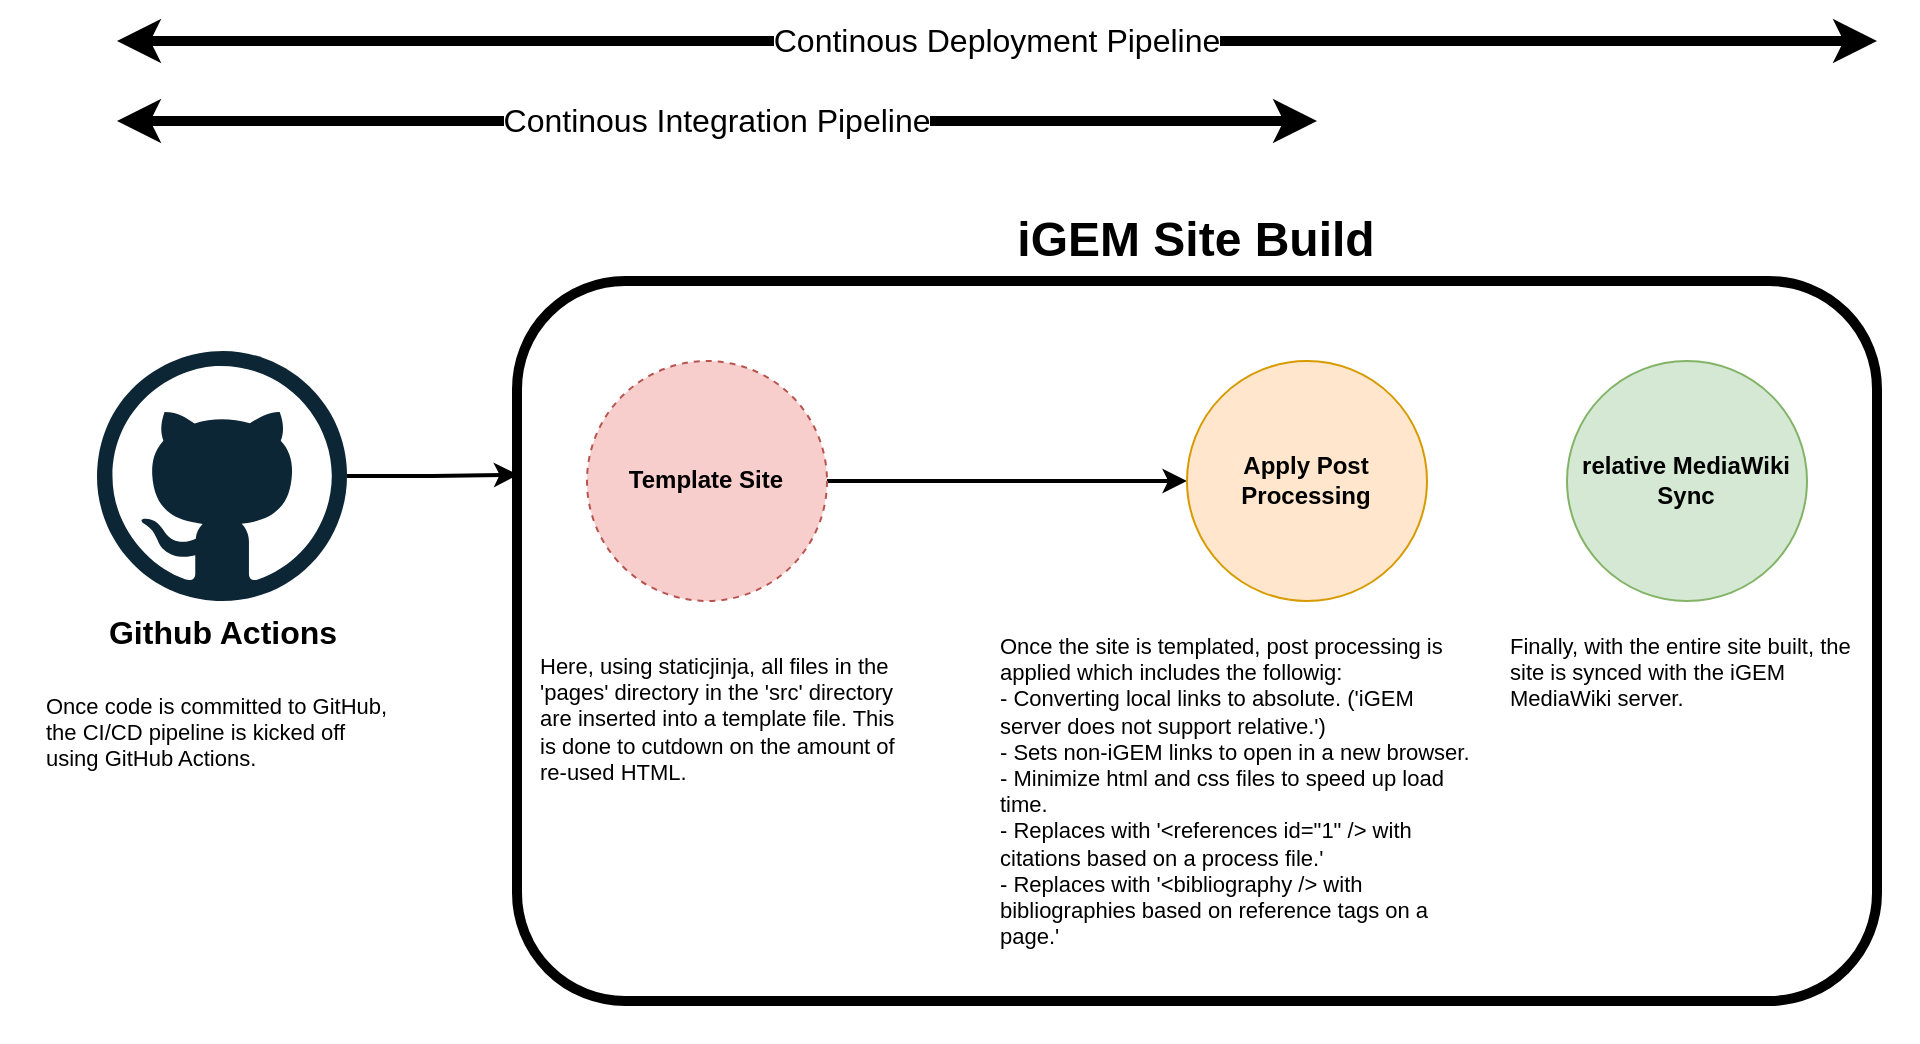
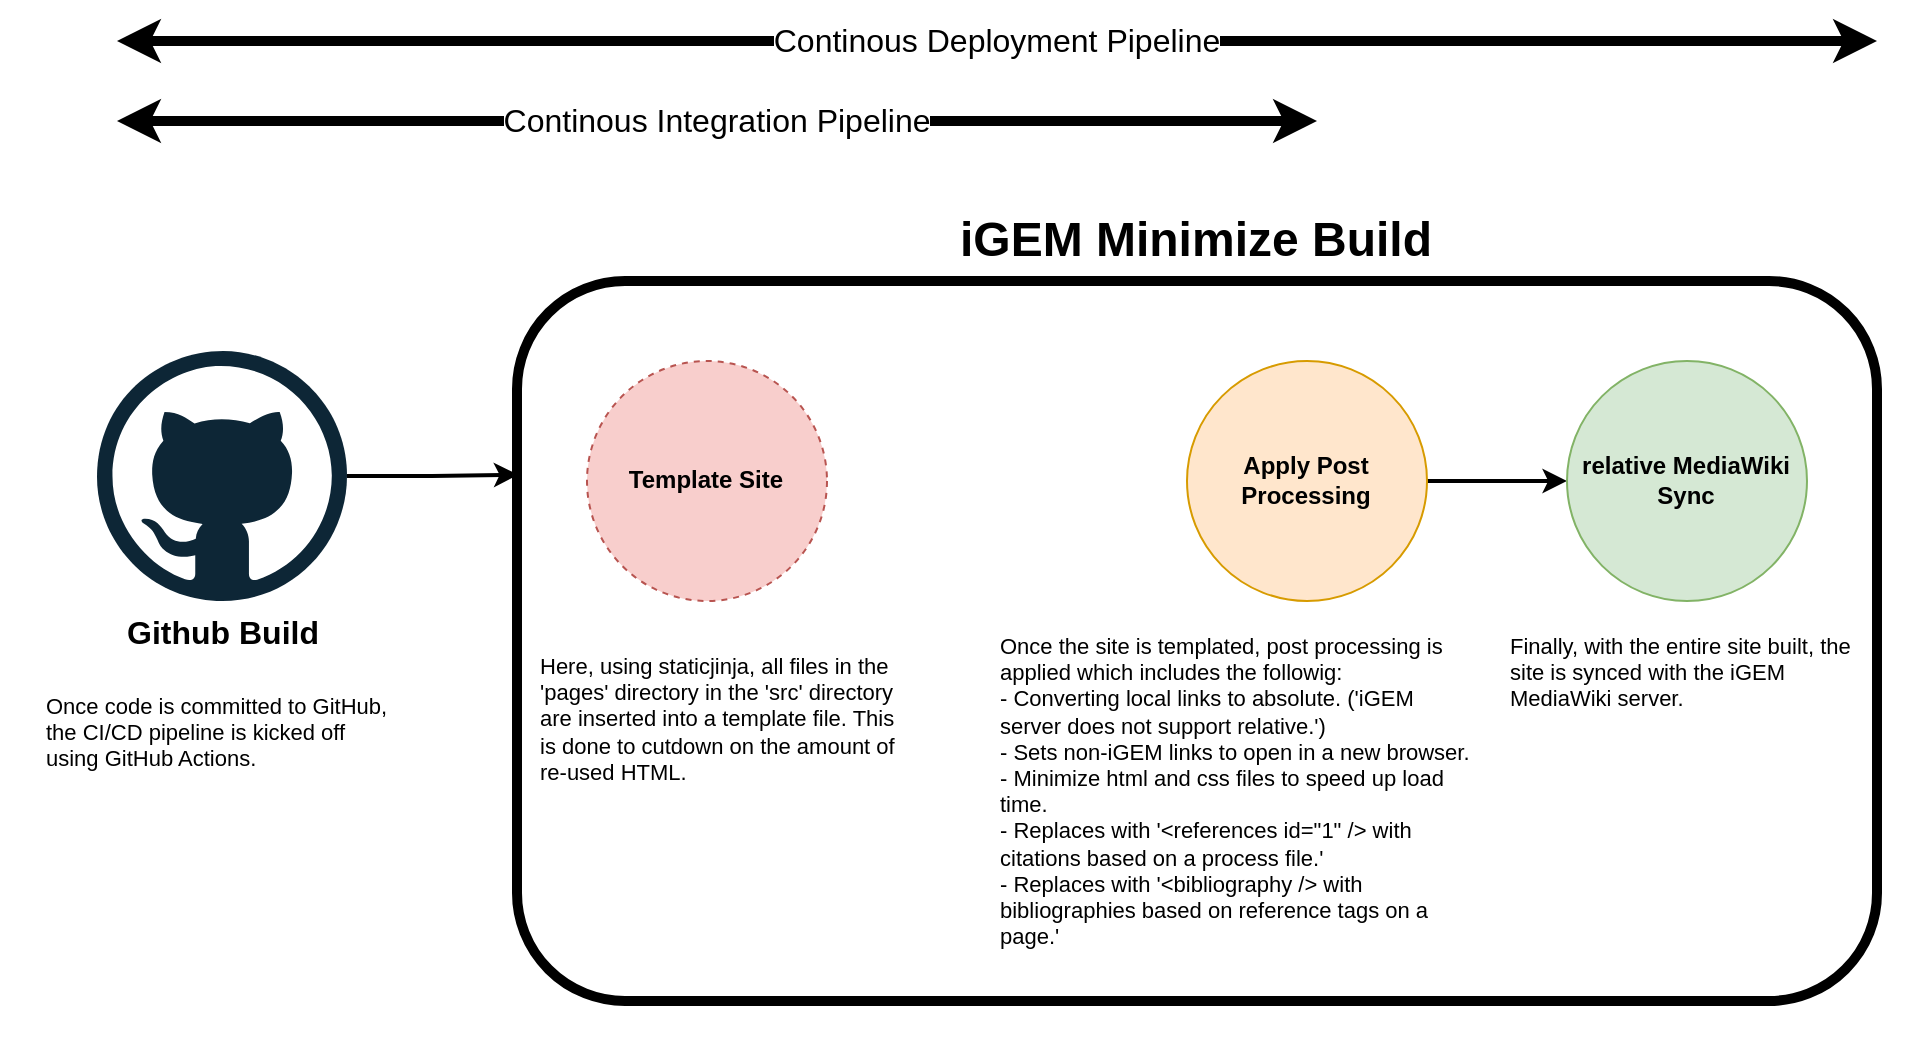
  <mxCell id="0" />
  <mxCell id="1" parent="0" />
  <mxCell id="2" style="edgeStyle=orthogonalEdgeStyle;rounded=0;orthogonalLoop=1;jettySize=auto;html=1;entryX=0.001;entryY=0.269;entryDx=0;entryDy=0;entryPerimeter=0;fontSize=11;strokeWidth=2;" edge="1" parent="1" source="3" target="4"><mxGeometry relative="1" as="geometry" /></mxCell>
- <mxCell id="3" value="Github Actions" style="dashed=0;outlineConnect=0;html=1;align=center;labelPosition=center;verticalLabelPosition=bottom;verticalAlign=top;shape=mxgraph.weblogos.github;fontSize=16;fontStyle=1" vertex="1" parent="1"><mxGeometry x="48" y="175" width="125" height="125" as="geometry" /></mxCell>
+ <mxCell id="3" value="Github Build" style="dashed=0;outlineConnect=0;html=1;align=center;labelPosition=center;verticalLabelPosition=bottom;verticalAlign=top;shape=mxgraph.weblogos.github;fontSize=16;fontStyle=1" vertex="1" parent="1"><mxGeometry x="48" y="175" width="125" height="125" as="geometry" /></mxCell>
  <mxCell id="4" value="" style="rounded=1;whiteSpace=wrap;html=1;fillColor=none;strokeWidth=5;" vertex="1" parent="1"><mxGeometry x="258" y="140" width="680" height="360" as="geometry" /></mxCell>
- <mxCell id="5" style="edgeStyle=orthogonalEdgeStyle;rounded=0;orthogonalLoop=1;jettySize=auto;html=1;exitX=1;exitY=0.5;exitDx=0;exitDy=0;strokeWidth=2;" edge="1" parent="1" source="6" target="8"><mxGeometry relative="1" as="geometry" /></mxCell>
  <mxCell id="6" value="Template Site" style="ellipse;whiteSpace=wrap;html=1;aspect=fixed;fillColor=#f8cecc;strokeColor=#b85450;fontStyle=1;dashed=1;" vertex="1" parent="1"><mxGeometry x="293" y="180" width="120" height="120" as="geometry" /></mxCell>
+ <mxCell id="7" style="edgeStyle=orthogonalEdgeStyle;rounded=0;orthogonalLoop=1;jettySize=auto;html=1;exitX=1;exitY=0.5;exitDx=0;exitDy=0;entryX=0;entryY=0.5;entryDx=0;entryDy=0;strokeWidth=2;" edge="1" parent="1" source="8" target="9"><mxGeometry relative="1" as="geometry" /></mxCell>
  <mxCell id="8" value="Apply Post Processing" style="ellipse;whiteSpace=wrap;html=1;aspect=fixed;fillColor=#ffe6cc;strokeColor=#d79b00;fontStyle=1" vertex="1" parent="1"><mxGeometry x="593" y="180" width="120" height="120" as="geometry" /></mxCell>
  <mxCell id="9" value="relative MediaWiki Sync" style="ellipse;whiteSpace=wrap;html=1;aspect=fixed;fillColor=#d5e8d4;strokeColor=#82b366;fontStyle=1" vertex="1" parent="1"><mxGeometry x="783" y="180" width="120" height="120" as="geometry" /></mxCell>
  <mxCell id="10" value="Continous Integration Pipeline" style="endArrow=classic;startArrow=classic;html=1;strokeWidth=5;fontSize=16;" edge="1" parent="1"><mxGeometry width="50" height="50" relative="1" as="geometry"><mxPoint x="58" y="60" as="sourcePoint" /><mxPoint x="658" y="60" as="targetPoint" /></mxGeometry></mxCell>
  <mxCell id="11" value="Continous Deployment Pipeline" style="endArrow=classic;startArrow=classic;html=1;strokeWidth=5;fontSize=16;" edge="1" parent="1"><mxGeometry width="50" height="50" relative="1" as="geometry"><mxPoint x="58" y="20" as="sourcePoint" /><mxPoint x="938" y="20" as="targetPoint" /></mxGeometry></mxCell>
  <mxCell id="12" value="Here, using staticjinja, all files in the 'pages' directory in the 'src' directory are inserted into a template file. This is done to cutdown on the amount of re-used HTML." style="text;html=1;strokeColor=none;fillColor=none;align=left;verticalAlign=top;whiteSpace=wrap;rounded=0;fontSize=11;" vertex="1" parent="1"><mxGeometry x="268" y="320" width="180" height="120" as="geometry" /></mxCell>
  <mxCell id="13" value="&lt;font style=&quot;font-size: 11px&quot;&gt;Once the site is templated, post processing is applied which includes the followig:&lt;br&gt;&lt;span&gt;- Converting local links to absolute. ('iGEM server does not support relative.')&lt;/span&gt;&lt;br&gt;&lt;/font&gt;&lt;div style=&quot;font-size: 11px&quot;&gt;&lt;font style=&quot;font-size: 11px&quot;&gt;- Sets non-iGEM links to open in a new browser.&lt;/font&gt;&lt;/div&gt;&lt;div style=&quot;font-size: 11px&quot;&gt;&lt;font style=&quot;font-size: 11px&quot;&gt;- Minimize html and css files to speed up load time.&lt;/font&gt;&lt;/div&gt;&lt;div style=&quot;font-size: 11px&quot;&gt;&lt;font style=&quot;font-size: 11px&quot;&gt;- Replaces with '&amp;lt;references id=&quot;1&quot; /&amp;gt; with citations based on a process file.'&lt;/font&gt;&lt;/div&gt;&lt;div style=&quot;font-size: 11px&quot;&gt;&lt;font style=&quot;font-size: 11px&quot;&gt;- Replaces with '&amp;lt;bibliography /&amp;gt; with bibliographies based on reference tags on a page.'&lt;/font&gt;&lt;/div&gt;" style="text;html=1;strokeColor=none;fillColor=none;align=left;verticalAlign=top;whiteSpace=wrap;rounded=0;fontSize=11;" vertex="1" parent="1"><mxGeometry x="498" y="310" width="240" height="120" as="geometry" /></mxCell>
  <mxCell id="14" value="Finally, with the entire site built, the site is synced with the iGEM MediaWiki server." style="text;html=1;strokeColor=none;fillColor=none;align=left;verticalAlign=top;whiteSpace=wrap;rounded=0;fontSize=11;" vertex="1" parent="1"><mxGeometry x="753" y="310" width="180" height="120" as="geometry" /></mxCell>
  <mxCell id="15" value="Once code is committed to GitHub, the CI/CD pipeline is kicked off using GitHub Actions." style="text;html=1;strokeColor=none;fillColor=none;align=left;verticalAlign=top;whiteSpace=wrap;rounded=0;fontSize=11;" vertex="1" parent="1"><mxGeometry x="20.5" y="340" width="180" height="120" as="geometry" /></mxCell>
- <mxCell id="16" value="iGEM Site Build" style="text;html=1;strokeColor=none;fillColor=none;align=center;verticalAlign=middle;whiteSpace=wrap;rounded=0;fontSize=24;fontStyle=1" vertex="1" parent="1"><mxGeometry x="258" y="110" width="680" height="20" as="geometry" /></mxCell>
+ <mxCell id="16" value="iGEM Minimize Build" style="text;html=1;strokeColor=none;fillColor=none;align=center;verticalAlign=middle;whiteSpace=wrap;rounded=0;fontSize=24;fontStyle=1" vertex="1" parent="1"><mxGeometry x="258" y="110" width="680" height="20" as="geometry" /></mxCell>
